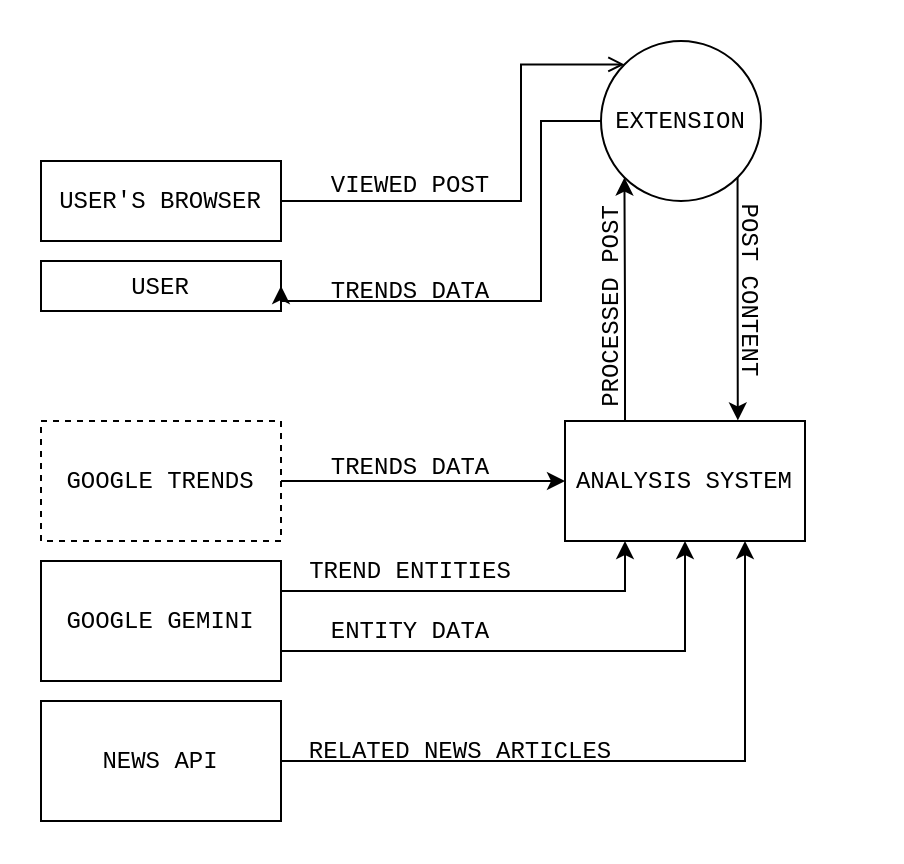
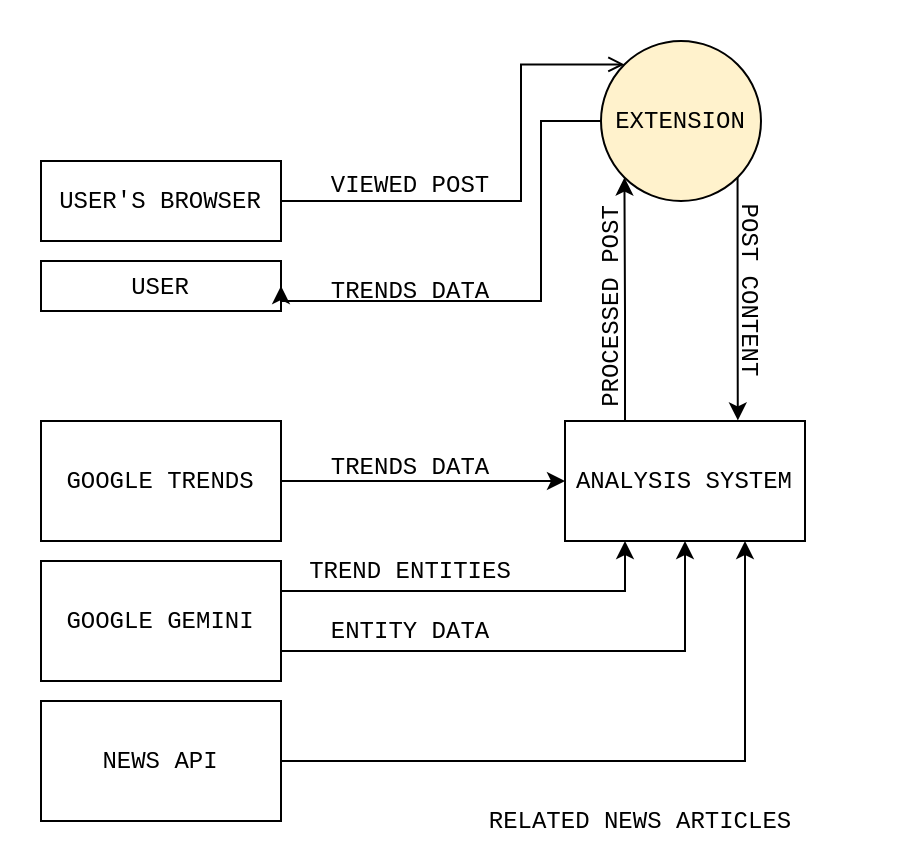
  <mxCell id="0" />
  <mxCell id="1" parent="0" />
  <mxCell id="2" value="&lt;font face=&quot;Courier New&quot;&gt;USER&lt;/font&gt;" style="rounded=0;whiteSpace=wrap;html=1;" vertex="1" parent="1"><mxGeometry x="20" y="130" width="120" height="25" as="geometry" /></mxCell>
  <mxCell id="3" style="edgeStyle=orthogonalEdgeStyle;rounded=0;orthogonalLoop=1;jettySize=auto;html=1;exitX=0;exitY=0.5;exitDx=0;exitDy=0;entryX=1;entryY=0.5;entryDx=0;entryDy=0;" edge="1" parent="1" source="4" target="2"><mxGeometry relative="1" as="geometry"><Array as="points"><mxPoint x="270" y="60" /><mxPoint x="270" y="150" /></Array></mxGeometry></mxCell>
- <mxCell id="4" value="&lt;font face=&quot;Courier New&quot;&gt;EXTENSION&lt;/font&gt;" style="ellipse;whiteSpace=wrap;html=1;aspect=fixed;" vertex="1" parent="1"><mxGeometry x="300" y="20" width="80" height="80" as="geometry" /></mxCell>
+ <mxCell id="4" value="&lt;font face=&quot;Courier New&quot;&gt;EXTENSION&lt;/font&gt;" style="ellipse;whiteSpace=wrap;html=1;aspect=fixed;fillColor=#fff2cc;" vertex="1" parent="1"><mxGeometry x="300" y="20" width="80" height="80" as="geometry" /></mxCell>
  <mxCell id="5" style="edgeStyle=orthogonalEdgeStyle;rounded=0;orthogonalLoop=1;jettySize=auto;html=1;exitX=0.25;exitY=0;exitDx=0;exitDy=0;entryX=0;entryY=1;entryDx=0;entryDy=0;" edge="1" parent="1" source="6" target="4"><mxGeometry relative="1" as="geometry" /></mxCell>
  <mxCell id="6" value="&lt;font face=&quot;Courier New&quot;&gt;ANALYSIS SYSTEM&lt;/font&gt;" style="rounded=0;whiteSpace=wrap;html=1;" vertex="1" parent="1"><mxGeometry x="282" y="210" width="120" height="60" as="geometry" /></mxCell>
  <mxCell id="7" style="edgeStyle=orthogonalEdgeStyle;rounded=0;orthogonalLoop=1;jettySize=auto;html=1;exitX=1;exitY=1;exitDx=0;exitDy=0;entryX=0.72;entryY=-0.005;entryDx=0;entryDy=0;entryPerimeter=0;" edge="1" parent="1" source="4" target="6"><mxGeometry relative="1" as="geometry" /></mxCell>
  <mxCell id="8" style="edgeStyle=orthogonalEdgeStyle;rounded=0;orthogonalLoop=1;jettySize=auto;html=1;exitX=1;exitY=0.5;exitDx=0;exitDy=0;entryX=0;entryY=0.5;entryDx=0;entryDy=0;" edge="1" parent="1" source="9" target="6"><mxGeometry relative="1" as="geometry" /></mxCell>
- <mxCell id="9" value="&lt;font face=&quot;Courier New&quot;&gt;GOOGLE TRENDS&lt;/font&gt;" style="rounded=0;whiteSpace=wrap;html=1;dashed=1;" vertex="1" parent="1"><mxGeometry x="20" y="210" width="120" height="60" as="geometry" /></mxCell>
+ <mxCell id="9" value="&lt;font face=&quot;Courier New&quot;&gt;GOOGLE TRENDS&lt;/font&gt;" style="rounded=0;whiteSpace=wrap;html=1;" vertex="1" parent="1"><mxGeometry x="20" y="210" width="120" height="60" as="geometry" /></mxCell>
  <mxCell id="10" style="edgeStyle=orthogonalEdgeStyle;rounded=0;orthogonalLoop=1;jettySize=auto;html=1;exitX=1;exitY=0.5;exitDx=0;exitDy=0;entryX=0.75;entryY=1;entryDx=0;entryDy=0;" edge="1" parent="1" source="11" target="6"><mxGeometry relative="1" as="geometry" /></mxCell>
  <mxCell id="11" value="&lt;font face=&quot;Courier New&quot;&gt;NEWS API&lt;/font&gt;" style="rounded=0;whiteSpace=wrap;html=1;" vertex="1" parent="1"><mxGeometry x="20" y="350" width="120" height="60" as="geometry" /></mxCell>
  <mxCell id="12" style="edgeStyle=orthogonalEdgeStyle;rounded=0;orthogonalLoop=1;jettySize=auto;html=1;exitX=1;exitY=0.25;exitDx=0;exitDy=0;entryX=0.25;entryY=1;entryDx=0;entryDy=0;" edge="1" parent="1" source="14" target="6"><mxGeometry relative="1" as="geometry" /></mxCell>
  <mxCell id="13" style="edgeStyle=orthogonalEdgeStyle;rounded=0;orthogonalLoop=1;jettySize=auto;html=1;exitX=1;exitY=0.75;exitDx=0;exitDy=0;entryX=0.5;entryY=1;entryDx=0;entryDy=0;" edge="1" parent="1" source="14" target="6"><mxGeometry relative="1" as="geometry" /></mxCell>
  <mxCell id="14" value="&lt;font face=&quot;Courier New&quot;&gt;GOOGLE GEMINI&lt;/font&gt;" style="rounded=0;whiteSpace=wrap;html=1;" vertex="1" parent="1"><mxGeometry x="20" y="280" width="120" height="60" as="geometry" /></mxCell>
  <mxCell id="15" value="&lt;font face=&quot;Courier New&quot;&gt;TRENDS DATA&lt;/font&gt;" style="text;html=1;align=center;verticalAlign=middle;whiteSpace=wrap;rounded=0;" vertex="1" parent="1"><mxGeometry x="160" y="218" width="90" height="30" as="geometry" /></mxCell>
  <mxCell id="16" value="&lt;font face=&quot;Courier New&quot;&gt;TREND ENTITIES&lt;/font&gt;" style="text;html=1;align=center;verticalAlign=middle;whiteSpace=wrap;rounded=0;" vertex="1" parent="1"><mxGeometry x="150" y="270" width="110" height="30" as="geometry" /></mxCell>
  <mxCell id="17" value="&lt;font face=&quot;Courier New&quot;&gt;ENTITY DATA&lt;/font&gt;" style="text;html=1;align=center;verticalAlign=middle;whiteSpace=wrap;rounded=0;" vertex="1" parent="1"><mxGeometry x="150" y="300" width="110" height="30" as="geometry" /></mxCell>
- <mxCell id="18" value="&lt;font face=&quot;Courier New&quot;&gt;RELATED NEWS ARTICLES&lt;/font&gt;" style="text;html=1;align=center;verticalAlign=middle;whiteSpace=wrap;rounded=0;" vertex="1" parent="1"><mxGeometry x="150" y="360" width="160" height="30" as="geometry" /></mxCell>
+ <mxCell id="18" value="&lt;font face=&quot;Courier New&quot;&gt;RELATED NEWS ARTICLES&lt;/font&gt;" style="text;html=1;align=center;verticalAlign=middle;whiteSpace=wrap;rounded=0;" vertex="1" parent="1"><mxGeometry x="240" y="395" width="160" height="30" as="geometry" /></mxCell>
  <mxCell id="19" value="&lt;font face=&quot;Courier New&quot;&gt;PROCESSED POST&lt;/font&gt;" style="text;html=1;align=center;verticalAlign=middle;whiteSpace=wrap;rounded=0;rotation=270;" vertex="1" parent="1"><mxGeometry x="250" y="138" width="110" height="30" as="geometry" /></mxCell>
  <mxCell id="20" value="&lt;font face=&quot;Courier New&quot;&gt;POST CONTENT&lt;/font&gt;" style="text;html=1;align=center;verticalAlign=middle;whiteSpace=wrap;rounded=0;rotation=90;" vertex="1" parent="1"><mxGeometry x="320" y="130" width="110" height="30" as="geometry" /></mxCell>
  <mxCell id="21" value="&lt;font face=&quot;Courier New&quot;&gt;TRENDS DATA&lt;/font&gt;" style="text;html=1;align=center;verticalAlign=middle;whiteSpace=wrap;rounded=0;" vertex="1" parent="1"><mxGeometry x="160" y="130" width="90" height="30" as="geometry" /></mxCell>
  <mxCell id="22" style="edgeStyle=orthogonalEdgeStyle;rounded=0;orthogonalLoop=1;jettySize=auto;html=1;exitX=1;exitY=0.5;exitDx=0;exitDy=0;entryX=0;entryY=0;entryDx=0;entryDy=0;endArrow=open;" edge="1" parent="1" source="23" target="4"><mxGeometry relative="1" as="geometry"><Array as="points"><mxPoint x="260" y="100" /><mxPoint x="260" y="32" /></Array></mxGeometry></mxCell>
  <mxCell id="23" value="&lt;font face=&quot;Courier New&quot;&gt;USER'S BROWSER&lt;/font&gt;" style="rounded=0;whiteSpace=wrap;html=1;" vertex="1" parent="1"><mxGeometry x="20" y="80" width="120" height="40" as="geometry" /></mxCell>
  <mxCell id="24" value="&lt;font face=&quot;Courier New&quot;&gt;VIEWED POST&lt;/font&gt;" style="text;html=1;align=center;verticalAlign=middle;whiteSpace=wrap;rounded=0;" vertex="1" parent="1"><mxGeometry x="160" y="77" width="90" height="30" as="geometry" /></mxCell>
